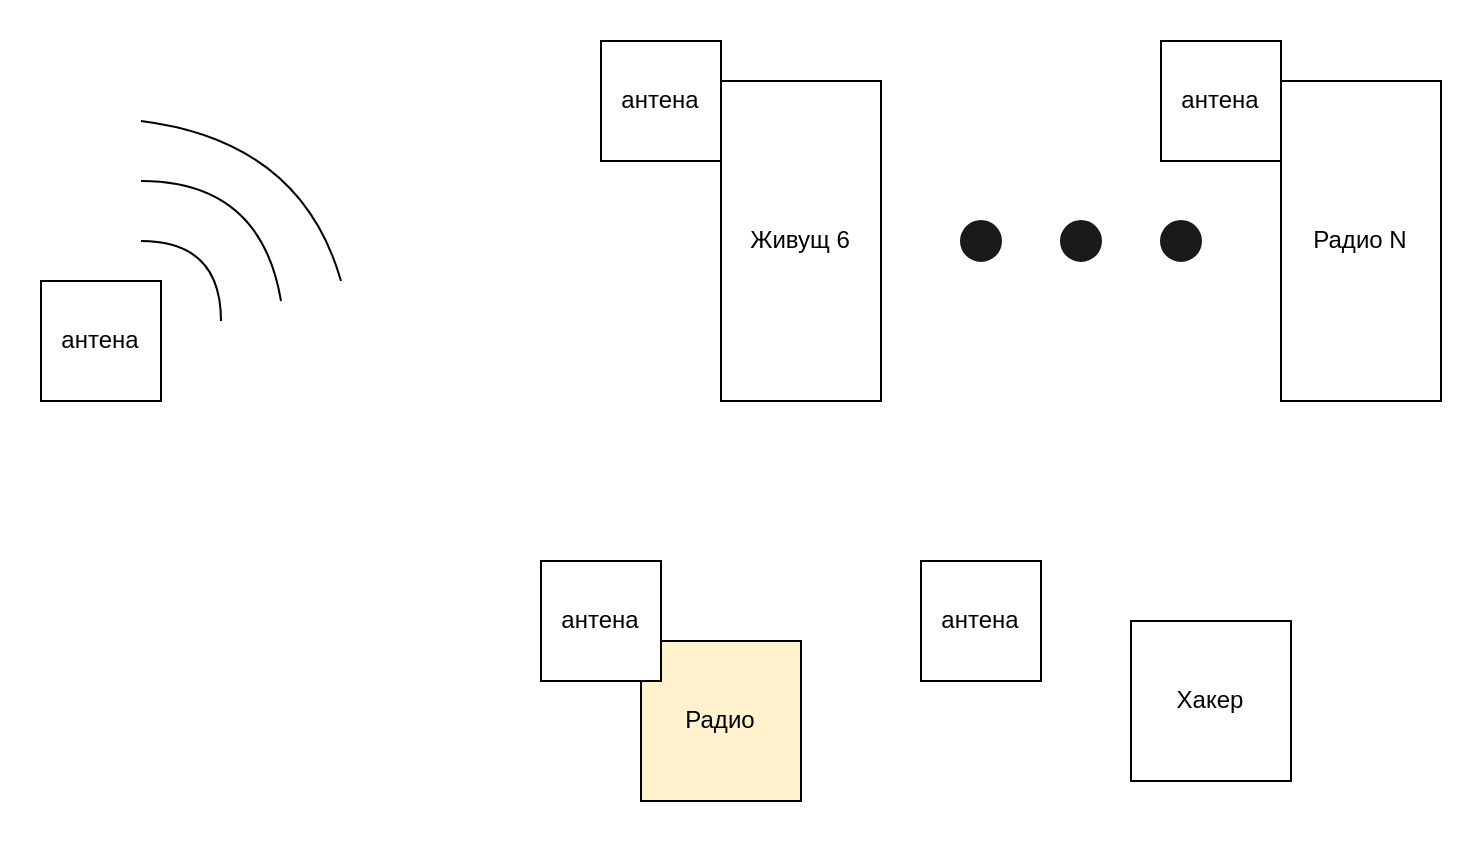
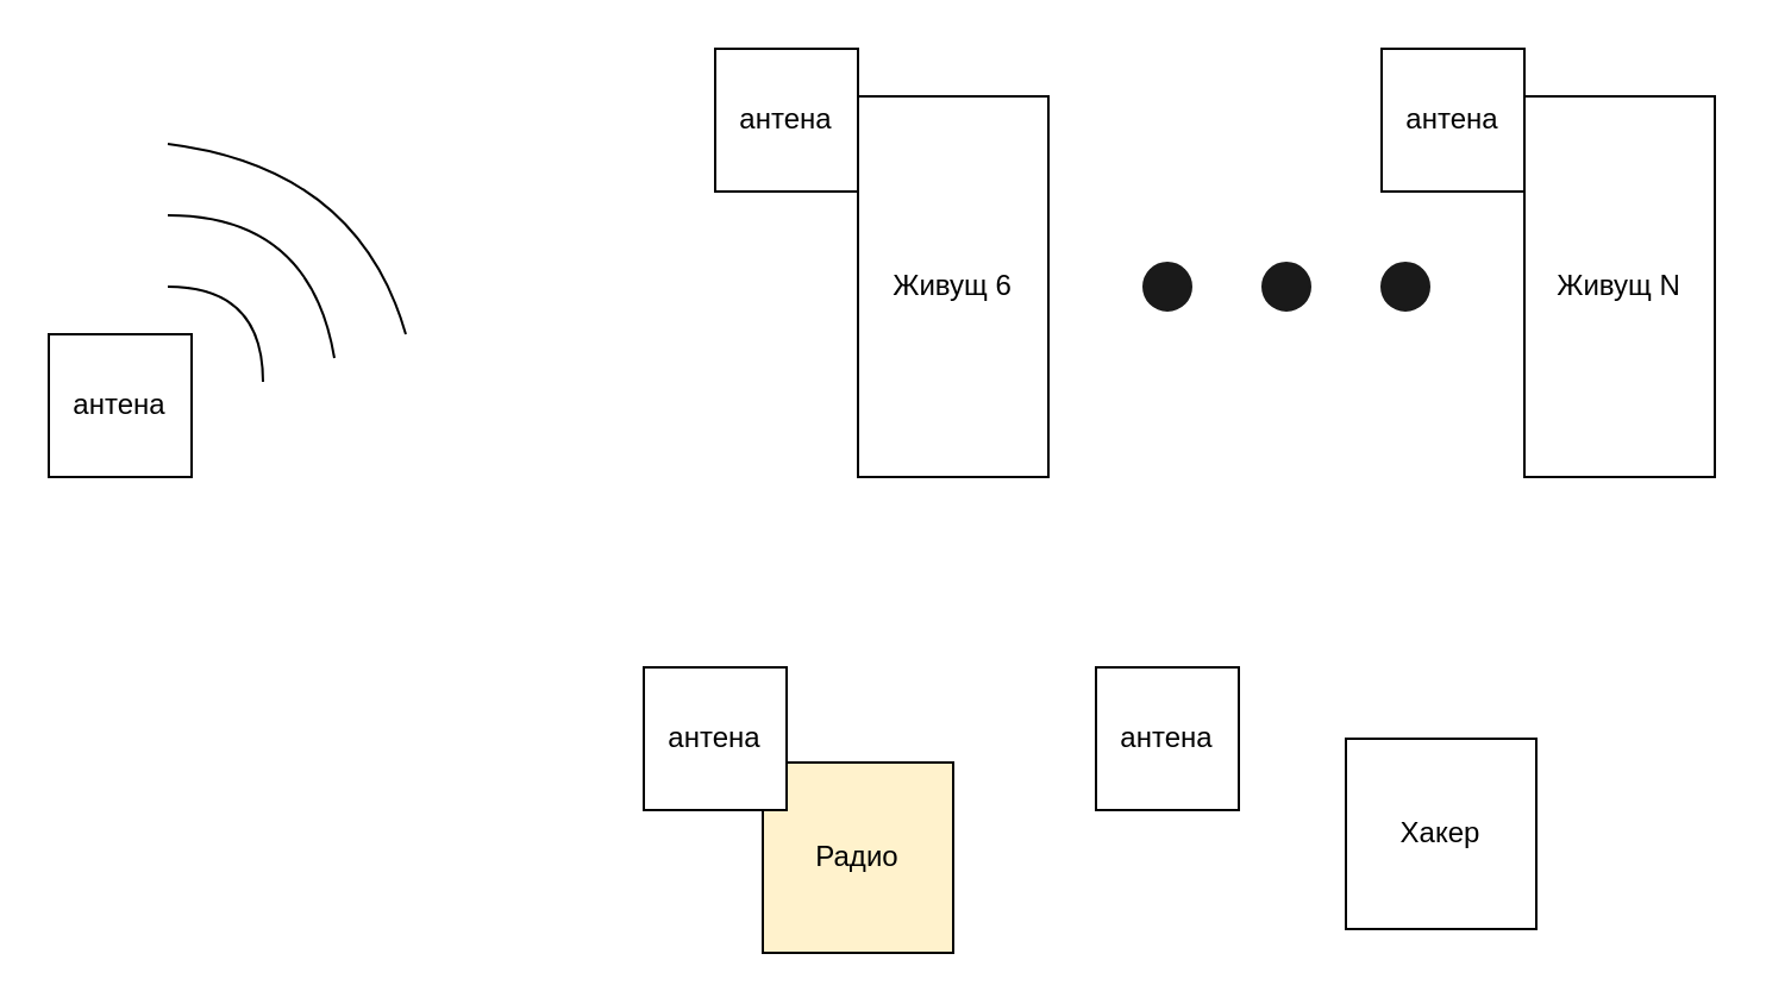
  <mxCell id="0" />
  <mxCell id="1" parent="0" />
  <mxCell id="2" value="Живущ 6" style="rounded=0;whiteSpace=wrap;html=1;direction=south;" vertex="1" parent="1"><mxGeometry x="360" y="40" width="80" height="160" as="geometry" /></mxCell>
  <mxCell id="3" value="" style="ellipse;whiteSpace=wrap;html=1;aspect=fixed;strokeColor=#1A1A1A;fillColor=light-dark(#1A1A1A,#EDEDED);fillStyle=solid;gradientColor=none;gradientDirection=radial;" vertex="1" parent="1"><mxGeometry x="480" y="110" width="20" height="20" as="geometry" /></mxCell>
  <mxCell id="4" value="" style="ellipse;whiteSpace=wrap;html=1;aspect=fixed;strokeColor=#1A1A1A;fillColor=light-dark(#1A1A1A,#EDEDED);fillStyle=solid;gradientColor=none;gradientDirection=radial;" vertex="1" parent="1"><mxGeometry x="530" y="110" width="20" height="20" as="geometry" /></mxCell>
  <mxCell id="5" value="" style="ellipse;whiteSpace=wrap;html=1;aspect=fixed;strokeColor=#1A1A1A;fillColor=light-dark(#1A1A1A,#EDEDED);fillStyle=solid;gradientColor=none;gradientDirection=radial;" vertex="1" parent="1"><mxGeometry x="580" y="110" width="20" height="20" as="geometry" /></mxCell>
- <mxCell id="6" value="Радио N" style="rounded=0;whiteSpace=wrap;html=1;direction=south;" vertex="1" parent="1"><mxGeometry x="640" y="40" width="80" height="160" as="geometry" /></mxCell>
+ <mxCell id="6" value="Живущ N" style="rounded=0;whiteSpace=wrap;html=1;direction=south;" vertex="1" parent="1"><mxGeometry x="640" y="40" width="80" height="160" as="geometry" /></mxCell>
  <mxCell id="7" value="" style="curved=1;endArrow=none;html=1;rounded=0;endFill=0;" edge="1" parent="1"><mxGeometry width="50" height="50" relative="1" as="geometry"><mxPoint x="70" y="120" as="sourcePoint" /><mxPoint x="110" y="160" as="targetPoint" /><Array as="points"><mxPoint x="110" y="120" /></Array></mxGeometry></mxCell>
  <mxCell id="8" value="" style="curved=1;endArrow=none;html=1;rounded=0;endFill=0;" edge="1" parent="1"><mxGeometry width="50" height="50" relative="1" as="geometry"><mxPoint x="70" y="60" as="sourcePoint" /><mxPoint x="170" y="140" as="targetPoint" /><Array as="points"><mxPoint x="150" y="70" /></Array></mxGeometry></mxCell>
  <mxCell id="9" value="" style="curved=1;endArrow=none;html=1;rounded=0;endFill=0;" edge="1" parent="1"><mxGeometry width="50" height="50" relative="1" as="geometry"><mxPoint x="70" y="90" as="sourcePoint" /><mxPoint x="140" y="150" as="targetPoint" /><Array as="points"><mxPoint x="130" y="90" /></Array></mxGeometry></mxCell>
  <mxCell id="10" value="антена" style="rounded=0;whiteSpace=wrap;html=1;direction=south;" vertex="1" parent="1"><mxGeometry x="20" y="140" width="60" height="60" as="geometry" /></mxCell>
  <mxCell id="11" value="антена" style="rounded=0;whiteSpace=wrap;html=1;direction=south;" vertex="1" parent="1"><mxGeometry x="300" y="20" width="60" height="60" as="geometry" /></mxCell>
  <mxCell id="12" value="антена" style="rounded=0;whiteSpace=wrap;html=1;direction=south;" vertex="1" parent="1"><mxGeometry x="580" y="20" width="60" height="60" as="geometry" /></mxCell>
  <mxCell id="13" value="Радио" style="whiteSpace=wrap;html=1;aspect=fixed;fillColor=#fff2cc;" vertex="1" parent="1"><mxGeometry x="320" y="320" width="80" height="80" as="geometry" /></mxCell>
  <mxCell id="14" value="Хакер" style="whiteSpace=wrap;html=1;aspect=fixed;" vertex="1" parent="1"><mxGeometry x="565" y="310" width="80" height="80" as="geometry" /></mxCell>
  <mxCell id="15" value="антена" style="rounded=0;whiteSpace=wrap;html=1;direction=south;" vertex="1" parent="1"><mxGeometry x="270" y="280" width="60" height="60" as="geometry" /></mxCell>
  <mxCell id="16" value="антена" style="rounded=0;whiteSpace=wrap;html=1;direction=south;" vertex="1" parent="1"><mxGeometry x="460" y="280" width="60" height="60" as="geometry" /></mxCell>
